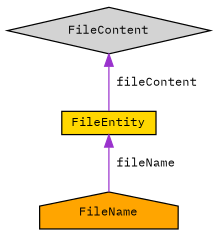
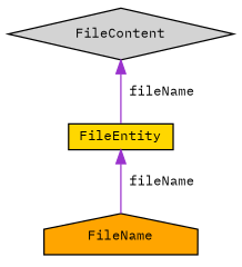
  digraph {
    fontname="IBM Plex Mono"
    node [color=black fontname="IBM Plex Mono" fontsize=10 style=filled]
    edge [color=darkorchid3 dir=back fontname="IBM Plex Mono" fontsize=10 labelfontname=Helvetica labelfontsize=10 style=solid]
    n1 [fillcolor=gold fontcolor=black height=0.2 label=FileEntity shape=box width=0.4]
    n2 [fillcolor=orange height=0.2 label=FileName shape=house width=0.4]
    n3 [fillcolor=lightgrey height=0.2 label=FileContent shape=diamond width=0.4]
    n1 -> n2 [label=" fileName"]
-   n3 -> n1 [label=" fileContent"]
+   n3 -> n1 [label=" fileName"]
  }
